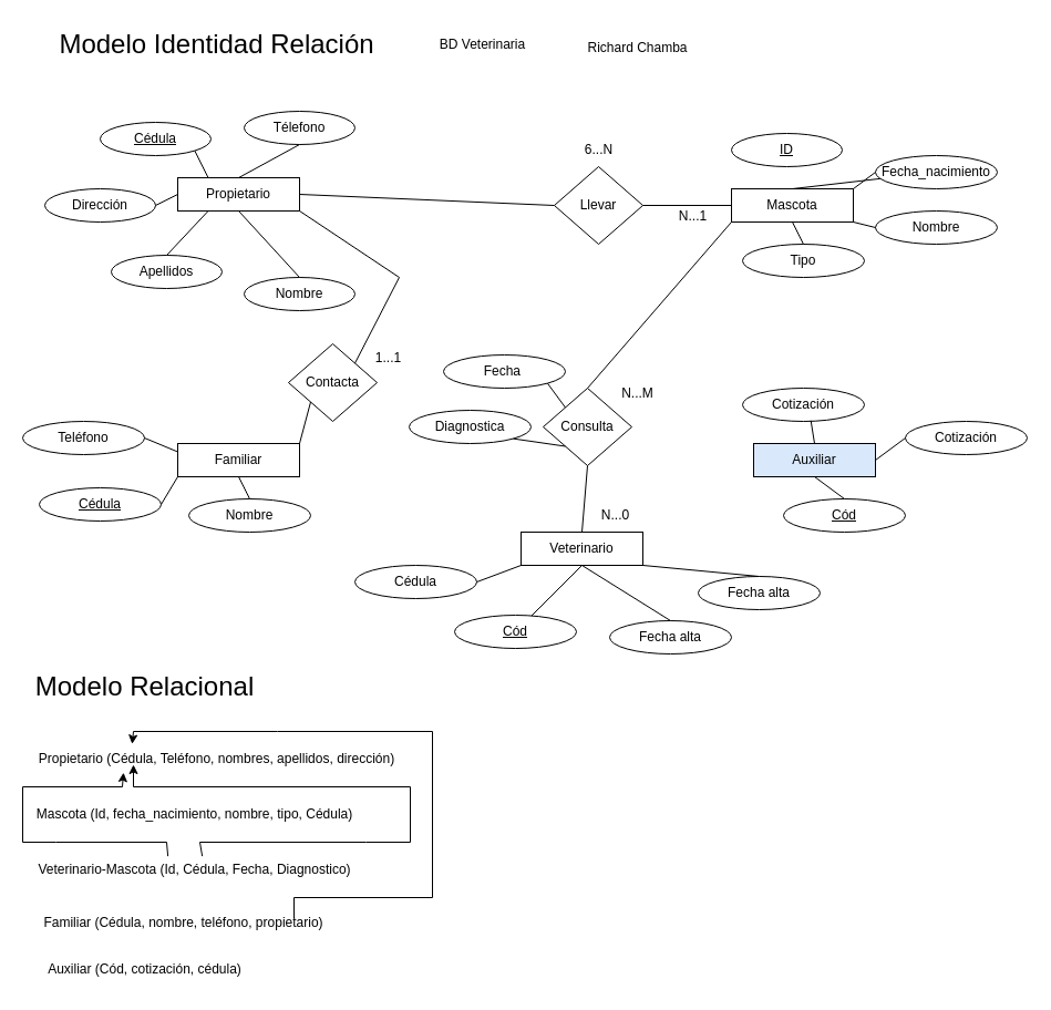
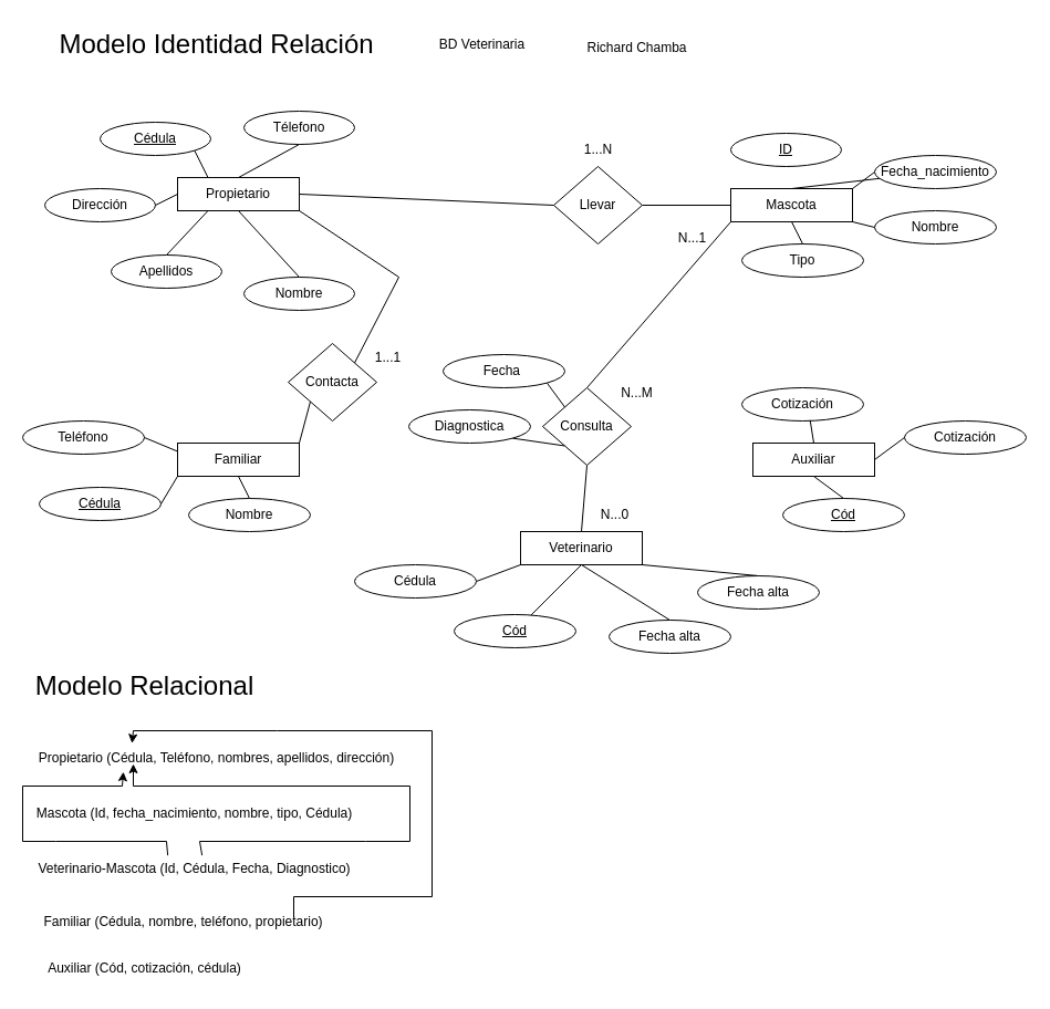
  <mxCell id="0" />
  <mxCell id="1" parent="0" />
  <mxCell id="2" value="Propietario" style="rounded=0;whiteSpace=wrap;html=1;" vertex="1" parent="1"><mxGeometry x="160" y="160" width="110" height="30" as="geometry" /></mxCell>
  <mxCell id="3" value="Mascota" style="rounded=0;whiteSpace=wrap;html=1;" vertex="1" parent="1"><mxGeometry x="660" y="170" width="110" height="30" as="geometry" /></mxCell>
- <mxCell id="4" value="Auxiliar" style="rounded=0;whiteSpace=wrap;html=1;fillColor=#dae8fc;" vertex="1" parent="1"><mxGeometry x="680" y="400" width="110" height="30" as="geometry" /></mxCell>
+ <mxCell id="4" value="Auxiliar" style="rounded=0;whiteSpace=wrap;html=1;" vertex="1" parent="1"><mxGeometry x="680" y="400" width="110" height="30" as="geometry" /></mxCell>
  <mxCell id="5" value="Veterinario" style="rounded=0;whiteSpace=wrap;html=1;" vertex="1" parent="1"><mxGeometry x="470" y="480" width="110" height="30" as="geometry" /></mxCell>
  <mxCell id="6" value="Familiar" style="rounded=0;whiteSpace=wrap;html=1;" vertex="1" parent="1"><mxGeometry x="160" y="400" width="110" height="30" as="geometry" /></mxCell>
  <mxCell id="7" value="&lt;u&gt;Cédula&lt;/u&gt;" style="ellipse;whiteSpace=wrap;html=1;" vertex="1" parent="1"><mxGeometry x="90" y="110" width="100" height="30" as="geometry" /></mxCell>
  <mxCell id="8" value="Télefono" style="ellipse;whiteSpace=wrap;html=1;" vertex="1" parent="1"><mxGeometry x="220" y="100" width="100" height="30" as="geometry" /></mxCell>
  <mxCell id="9" value="Dirección" style="ellipse;whiteSpace=wrap;html=1;" vertex="1" parent="1"><mxGeometry x="40" y="170" width="100" height="30" as="geometry" /></mxCell>
  <mxCell id="10" value="Apellidos" style="ellipse;whiteSpace=wrap;html=1;" vertex="1" parent="1"><mxGeometry x="100" y="230" width="100" height="30" as="geometry" /></mxCell>
  <mxCell id="11" value="Nombre" style="ellipse;whiteSpace=wrap;html=1;" vertex="1" parent="1"><mxGeometry x="220" y="250" width="100" height="30" as="geometry" /></mxCell>
  <mxCell id="12" value="Llevar" style="rhombus;whiteSpace=wrap;html=1;" vertex="1" parent="1"><mxGeometry x="500" y="150" width="80" height="70" as="geometry" /></mxCell>
  <mxCell id="13" value="Consulta" style="rhombus;whiteSpace=wrap;html=1;" vertex="1" parent="1"><mxGeometry x="490" y="350" width="80" height="70" as="geometry" /></mxCell>
  <mxCell id="14" value="&lt;u&gt;ID&lt;/u&gt;" style="ellipse;whiteSpace=wrap;html=1;" vertex="1" parent="1"><mxGeometry x="660" y="120" width="100" height="30" as="geometry" /></mxCell>
  <mxCell id="15" value="Fecha_nacimiento" style="ellipse;whiteSpace=wrap;html=1;" vertex="1" parent="1"><mxGeometry x="790" y="140" width="110" height="30" as="geometry" /></mxCell>
  <mxCell id="16" value="Nombre" style="ellipse;whiteSpace=wrap;html=1;" vertex="1" parent="1"><mxGeometry x="790" y="190" width="110" height="30" as="geometry" /></mxCell>
  <mxCell id="17" value="Tipo" style="ellipse;whiteSpace=wrap;html=1;" vertex="1" parent="1"><mxGeometry x="670" y="220" width="110" height="30" as="geometry" /></mxCell>
  <mxCell id="18" value="Cotización" style="ellipse;whiteSpace=wrap;html=1;" vertex="1" parent="1"><mxGeometry x="670" y="350" width="110" height="30" as="geometry" /></mxCell>
  <mxCell id="19" value="&lt;u&gt;Cód&lt;/u&gt;" style="ellipse;whiteSpace=wrap;html=1;" vertex="1" parent="1"><mxGeometry x="707" y="450" width="110" height="30" as="geometry" /></mxCell>
  <mxCell id="20" value="Cotización" style="ellipse;whiteSpace=wrap;html=1;" vertex="1" parent="1"><mxGeometry x="817" y="380" width="110" height="30" as="geometry" /></mxCell>
  <mxCell id="21" value="Cédula" style="ellipse;whiteSpace=wrap;html=1;" vertex="1" parent="1"><mxGeometry x="320" y="510" width="110" height="30" as="geometry" /></mxCell>
  <mxCell id="22" value="&lt;u&gt;Cód&lt;/u&gt;" style="ellipse;whiteSpace=wrap;html=1;" vertex="1" parent="1"><mxGeometry x="410" y="555" width="110" height="30" as="geometry" /></mxCell>
  <mxCell id="23" value="Fecha alta" style="ellipse;whiteSpace=wrap;html=1;" vertex="1" parent="1"><mxGeometry x="550" y="560" width="110" height="30" as="geometry" /></mxCell>
  <mxCell id="24" value="Fecha alta" style="ellipse;whiteSpace=wrap;html=1;" vertex="1" parent="1"><mxGeometry x="630" y="520" width="110" height="30" as="geometry" /></mxCell>
  <mxCell id="25" value="&lt;u&gt;Cédula&lt;/u&gt;" style="ellipse;whiteSpace=wrap;html=1;" vertex="1" parent="1"><mxGeometry x="35" y="440" width="110" height="30" as="geometry" /></mxCell>
  <mxCell id="26" value="Nombre" style="ellipse;whiteSpace=wrap;html=1;" vertex="1" parent="1"><mxGeometry x="170" y="450" width="110" height="30" as="geometry" /></mxCell>
  <mxCell id="27" value="Teléfono" style="ellipse;whiteSpace=wrap;html=1;" vertex="1" parent="1"><mxGeometry x="20" y="380" width="110" height="30" as="geometry" /></mxCell>
  <mxCell id="28" value="Contacta" style="rhombus;whiteSpace=wrap;html=1;" vertex="1" parent="1"><mxGeometry x="260" y="310" width="80" height="70" as="geometry" /></mxCell>
  <mxCell id="29" value="" style="endArrow=none;html=1;rounded=0;entryX=1;entryY=0.5;entryDx=0;entryDy=0;exitX=0;exitY=0.25;exitDx=0;exitDy=0;" edge="1" parent="1" source="6" target="27"><mxGeometry width="50" height="50" relative="1" as="geometry"><mxPoint x="410" y="390" as="sourcePoint" /><mxPoint x="460" y="340" as="targetPoint" /></mxGeometry></mxCell>
  <mxCell id="30" value="" style="endArrow=none;html=1;rounded=0;entryX=1;entryY=0.5;entryDx=0;entryDy=0;exitX=0;exitY=1;exitDx=0;exitDy=0;" edge="1" parent="1" source="6" target="25"><mxGeometry width="50" height="50" relative="1" as="geometry"><mxPoint x="210" y="423" as="sourcePoint" /><mxPoint x="180" y="410" as="targetPoint" /></mxGeometry></mxCell>
  <mxCell id="31" value="" style="endArrow=none;html=1;rounded=0;entryX=0.5;entryY=0;entryDx=0;entryDy=0;exitX=0.5;exitY=1;exitDx=0;exitDy=0;" edge="1" parent="1" source="6" target="26"><mxGeometry width="50" height="50" relative="1" as="geometry"><mxPoint x="245" y="440" as="sourcePoint" /><mxPoint x="230" y="465" as="targetPoint" /></mxGeometry></mxCell>
  <mxCell id="32" value="" style="endArrow=none;html=1;rounded=0;exitX=0.5;exitY=1;exitDx=0;exitDy=0;entryX=0.5;entryY=0;entryDx=0;entryDy=0;" edge="1" parent="1" source="13" target="5"><mxGeometry width="50" height="50" relative="1" as="geometry"><mxPoint x="435" y="430" as="sourcePoint" /><mxPoint x="490" y="460" as="targetPoint" /></mxGeometry></mxCell>
  <mxCell id="33" value="" style="endArrow=none;html=1;rounded=0;exitX=1;exitY=0.5;exitDx=0;exitDy=0;entryX=0;entryY=1;entryDx=0;entryDy=0;" edge="1" parent="1" source="21" target="5"><mxGeometry width="50" height="50" relative="1" as="geometry"><mxPoint x="505" y="470" as="sourcePoint" /><mxPoint x="500" y="530" as="targetPoint" /></mxGeometry></mxCell>
  <mxCell id="34" value="" style="endArrow=none;html=1;rounded=0;entryX=0.5;entryY=1;entryDx=0;entryDy=0;" edge="1" parent="1" source="22" target="5"><mxGeometry width="50" height="50" relative="1" as="geometry"><mxPoint x="475" y="560" as="sourcePoint" /><mxPoint x="540" y="540" as="targetPoint" /></mxGeometry></mxCell>
  <mxCell id="35" value="" style="endArrow=none;html=1;rounded=0;exitX=0.5;exitY=0;exitDx=0;exitDy=0;entryX=0.5;entryY=1;entryDx=0;entryDy=0;" edge="1" parent="1" source="23" target="5"><mxGeometry width="50" height="50" relative="1" as="geometry"><mxPoint x="550" y="555" as="sourcePoint" /><mxPoint x="590" y="530" as="targetPoint" /></mxGeometry></mxCell>
  <mxCell id="36" value="" style="endArrow=none;html=1;rounded=0;exitX=0.5;exitY=0;exitDx=0;exitDy=0;entryX=1;entryY=1;entryDx=0;entryDy=0;" edge="1" parent="1" source="24" target="5"><mxGeometry width="50" height="50" relative="1" as="geometry"><mxPoint x="650" y="580" as="sourcePoint" /><mxPoint x="570" y="530" as="targetPoint" /></mxGeometry></mxCell>
  <mxCell id="37" value="" style="endArrow=none;html=1;rounded=0;exitX=0.5;exitY=0;exitDx=0;exitDy=0;entryX=0.5;entryY=1;entryDx=0;entryDy=0;" edge="1" parent="1" source="19" target="4"><mxGeometry width="50" height="50" relative="1" as="geometry"><mxPoint x="845" y="450" as="sourcePoint" /><mxPoint x="740" y="440" as="targetPoint" /></mxGeometry></mxCell>
  <mxCell id="38" value="" style="endArrow=none;html=1;rounded=0;exitX=0.5;exitY=0;exitDx=0;exitDy=0;entryX=0.561;entryY=0.978;entryDx=0;entryDy=0;entryPerimeter=0;" edge="1" parent="1" source="4" target="18"><mxGeometry width="50" height="50" relative="1" as="geometry"><mxPoint x="775" y="460" as="sourcePoint" /><mxPoint x="770" y="440" as="targetPoint" /></mxGeometry></mxCell>
  <mxCell id="39" value="" style="endArrow=none;html=1;rounded=0;exitX=1;exitY=0.5;exitDx=0;exitDy=0;entryX=0;entryY=0.5;entryDx=0;entryDy=0;" edge="1" parent="1" source="4" target="20"><mxGeometry width="50" height="50" relative="1" as="geometry"><mxPoint x="800" y="431" as="sourcePoint" /><mxPoint x="807" y="410" as="targetPoint" /></mxGeometry></mxCell>
  <mxCell id="40" value="" style="endArrow=none;html=1;rounded=0;entryX=1;entryY=0.5;entryDx=0;entryDy=0;exitX=0;exitY=0.5;exitDx=0;exitDy=0;" edge="1" parent="1" source="2" target="9"><mxGeometry width="50" height="50" relative="1" as="geometry"><mxPoint x="470" y="300" as="sourcePoint" /><mxPoint x="520" y="250" as="targetPoint" /></mxGeometry></mxCell>
  <mxCell id="41" value="" style="endArrow=none;html=1;rounded=0;entryX=1;entryY=1;entryDx=0;entryDy=0;exitX=0.25;exitY=0;exitDx=0;exitDy=0;" edge="1" parent="1" source="2" target="7"><mxGeometry width="50" height="50" relative="1" as="geometry"><mxPoint x="470" y="300" as="sourcePoint" /><mxPoint x="520" y="250" as="targetPoint" /></mxGeometry></mxCell>
  <mxCell id="42" value="" style="endArrow=none;html=1;rounded=0;entryX=0.5;entryY=1;entryDx=0;entryDy=0;exitX=0.5;exitY=0;exitDx=0;exitDy=0;" edge="1" parent="1" source="2" target="8"><mxGeometry width="50" height="50" relative="1" as="geometry"><mxPoint x="303" y="184" as="sourcePoint" /><mxPoint x="280" y="150" as="targetPoint" /></mxGeometry></mxCell>
  <mxCell id="43" value="" style="endArrow=none;html=1;rounded=0;entryX=0.25;entryY=1;entryDx=0;entryDy=0;exitX=0.5;exitY=0;exitDx=0;exitDy=0;" edge="1" parent="1" source="10" target="2"><mxGeometry width="50" height="50" relative="1" as="geometry"><mxPoint x="470" y="300" as="sourcePoint" /><mxPoint x="520" y="250" as="targetPoint" /></mxGeometry></mxCell>
  <mxCell id="44" value="" style="endArrow=none;html=1;rounded=0;entryX=0.5;entryY=1;entryDx=0;entryDy=0;exitX=0.5;exitY=0;exitDx=0;exitDy=0;" edge="1" parent="1" source="11" target="2"><mxGeometry width="50" height="50" relative="1" as="geometry"><mxPoint x="470" y="300" as="sourcePoint" /><mxPoint x="520" y="250" as="targetPoint" /></mxGeometry></mxCell>
  <mxCell id="45" value="" style="endArrow=none;html=1;rounded=0;entryX=1;entryY=0.5;entryDx=0;entryDy=0;exitX=0;exitY=0.5;exitDx=0;exitDy=0;" edge="1" parent="1" source="12" target="2"><mxGeometry width="50" height="50" relative="1" as="geometry"><mxPoint x="407" y="185" as="sourcePoint" /><mxPoint x="520" y="250" as="targetPoint" /></mxGeometry></mxCell>
  <mxCell id="46" value="" style="endArrow=none;html=1;rounded=0;entryX=1;entryY=0.5;entryDx=0;entryDy=0;exitX=0;exitY=0.5;exitDx=0;exitDy=0;" edge="1" parent="1" source="3" target="12"><mxGeometry width="50" height="50" relative="1" as="geometry"><mxPoint x="560" y="300" as="sourcePoint" /><mxPoint x="610" y="250" as="targetPoint" /></mxGeometry></mxCell>
  <mxCell id="47" value="" style="endArrow=none;html=1;rounded=0;exitX=0.5;exitY=0;exitDx=0;exitDy=0;" edge="1" parent="1" source="3" target="15"><mxGeometry width="50" height="50" relative="1" as="geometry"><mxPoint x="560" y="300" as="sourcePoint" /><mxPoint x="610" y="250" as="targetPoint" /></mxGeometry></mxCell>
  <mxCell id="48" value="" style="endArrow=none;html=1;rounded=0;entryX=0;entryY=0.5;entryDx=0;entryDy=0;" edge="1" parent="1" target="15"><mxGeometry width="50" height="50" relative="1" as="geometry"><mxPoint x="770" y="170" as="sourcePoint" /><mxPoint x="610" y="250" as="targetPoint" /></mxGeometry></mxCell>
  <mxCell id="49" value="" style="endArrow=none;html=1;rounded=0;entryX=0;entryY=0.5;entryDx=0;entryDy=0;exitX=1;exitY=1;exitDx=0;exitDy=0;" edge="1" parent="1" source="3" target="16"><mxGeometry width="50" height="50" relative="1" as="geometry"><mxPoint x="560" y="300" as="sourcePoint" /><mxPoint x="610" y="250" as="targetPoint" /></mxGeometry></mxCell>
  <mxCell id="50" value="" style="endArrow=none;html=1;rounded=0;entryX=0.5;entryY=0;entryDx=0;entryDy=0;exitX=0.5;exitY=1;exitDx=0;exitDy=0;" edge="1" parent="1" source="3" target="17"><mxGeometry width="50" height="50" relative="1" as="geometry"><mxPoint x="560" y="300" as="sourcePoint" /><mxPoint x="610" y="250" as="targetPoint" /></mxGeometry></mxCell>
  <mxCell id="51" value="" style="endArrow=none;html=1;rounded=0;entryX=0;entryY=1;entryDx=0;entryDy=0;exitX=0.5;exitY=0;exitDx=0;exitDy=0;" edge="1" parent="1" source="13" target="3"><mxGeometry width="50" height="50" relative="1" as="geometry"><mxPoint x="560" y="300" as="sourcePoint" /><mxPoint x="610" y="250" as="targetPoint" /></mxGeometry></mxCell>
  <mxCell id="52" value="Fecha&amp;nbsp;" style="ellipse;whiteSpace=wrap;html=1;" vertex="1" parent="1"><mxGeometry x="400" y="320" width="110" height="30" as="geometry" /></mxCell>
  <mxCell id="53" value="Diagnostica" style="ellipse;whiteSpace=wrap;html=1;" vertex="1" parent="1"><mxGeometry x="369" y="370" width="110" height="30" as="geometry" /></mxCell>
  <mxCell id="54" value="" style="endArrow=none;html=1;rounded=0;entryX=1;entryY=1;entryDx=0;entryDy=0;exitX=0;exitY=0;exitDx=0;exitDy=0;" edge="1" parent="1" source="13" target="52"><mxGeometry width="50" height="50" relative="1" as="geometry"><mxPoint x="510" y="490" as="sourcePoint" /><mxPoint x="560" y="440" as="targetPoint" /></mxGeometry></mxCell>
  <mxCell id="55" value="" style="endArrow=none;html=1;rounded=0;entryX=0;entryY=1;entryDx=0;entryDy=0;exitX=1;exitY=1;exitDx=0;exitDy=0;" edge="1" parent="1" source="53" target="13"><mxGeometry width="50" height="50" relative="1" as="geometry"><mxPoint x="510" y="490" as="sourcePoint" /><mxPoint x="560" y="440" as="targetPoint" /></mxGeometry></mxCell>
  <mxCell id="56" value="" style="endArrow=none;html=1;rounded=0;entryX=0;entryY=1;entryDx=0;entryDy=0;exitX=1;exitY=0;exitDx=0;exitDy=0;" edge="1" parent="1" source="6" target="28"><mxGeometry width="50" height="50" relative="1" as="geometry"><mxPoint x="510" y="410" as="sourcePoint" /><mxPoint x="560" y="360" as="targetPoint" /></mxGeometry></mxCell>
  <mxCell id="57" value="" style="endArrow=none;html=1;rounded=0;entryX=1;entryY=0;entryDx=0;entryDy=0;exitX=1;exitY=1;exitDx=0;exitDy=0;" edge="1" parent="1" source="2" target="28"><mxGeometry width="50" height="50" relative="1" as="geometry"><mxPoint x="390" y="230" as="sourcePoint" /><mxPoint x="560" y="360" as="targetPoint" /><Array as="points"><mxPoint x="360" y="250" /></Array></mxGeometry></mxCell>
  <mxCell id="58" value="N...M" style="text;html=1;align=center;verticalAlign=middle;resizable=0;points=[];autosize=1;strokeColor=none;fillColor=none;" vertex="1" parent="1"><mxGeometry x="550" y="340" width="50" height="30" as="geometry" /></mxCell>
  <mxCell id="59" value="N...0" style="text;html=1;align=center;verticalAlign=middle;resizable=0;points=[];autosize=1;strokeColor=none;fillColor=none;" vertex="1" parent="1"><mxGeometry x="530" y="450" width="50" height="30" as="geometry" /></mxCell>
- <mxCell id="60" value="N...1" style="text;html=1;align=center;verticalAlign=middle;resizable=0;points=[];autosize=1;strokeColor=none;fillColor=none;" vertex="1" parent="1"><mxGeometry x="600" y="180" width="50" height="30" as="geometry" /></mxCell>
- <mxCell id="61" value="6...N" style="text;html=1;align=center;verticalAlign=middle;resizable=0;points=[];autosize=1;strokeColor=none;fillColor=none;" vertex="1" parent="1"><mxGeometry x="515" y="120" width="50" height="30" as="geometry" /></mxCell>
+ <mxCell id="60" value="N...1" style="text;html=1;align=center;verticalAlign=middle;resizable=0;points=[];autosize=1;strokeColor=none;fillColor=none;" vertex="1" parent="1"><mxGeometry x="600" y="200" width="50" height="30" as="geometry" /></mxCell>
+ <mxCell id="61" value="1...N" style="text;html=1;align=center;verticalAlign=middle;resizable=0;points=[];autosize=1;strokeColor=none;fillColor=none;" vertex="1" parent="1"><mxGeometry x="515" y="120" width="50" height="30" as="geometry" /></mxCell>
  <mxCell id="62" value="1...1" style="text;html=1;align=center;verticalAlign=middle;resizable=0;points=[];autosize=1;strokeColor=none;fillColor=none;" vertex="1" parent="1"><mxGeometry x="325" y="308" width="50" height="30" as="geometry" /></mxCell>
  <mxCell id="63" value="&lt;font style=&quot;font-size: 24px;&quot;&gt;Modelo Identidad Relación&lt;/font&gt;" style="text;html=1;align=center;verticalAlign=middle;resizable=0;points=[];autosize=1;strokeColor=none;fillColor=none;" vertex="1" parent="1"><mxGeometry x="40" y="20" width="310" height="40" as="geometry" /></mxCell>
  <mxCell id="64" value="BD Veterinaria" style="text;html=1;align=center;verticalAlign=middle;resizable=0;points=[];autosize=1;strokeColor=none;fillColor=none;" vertex="1" parent="1"><mxGeometry x="385" y="25" width="100" height="30" as="geometry" /></mxCell>
  <mxCell id="65" value="Richard Chamba" style="text;html=1;align=center;verticalAlign=middle;resizable=0;points=[];autosize=1;strokeColor=none;fillColor=none;" vertex="1" parent="1"><mxGeometry x="520" y="28" width="110" height="30" as="geometry" /></mxCell>
  <mxCell id="66" value="&lt;font style=&quot;font-size: 24px;&quot;&gt;Modelo Relacional&lt;/font&gt;" style="text;html=1;align=center;verticalAlign=middle;resizable=0;points=[];autosize=1;strokeColor=none;fillColor=none;" vertex="1" parent="1"><mxGeometry x="20" y="600" width="220" height="40" as="geometry" /></mxCell>
  <mxCell id="67" value="Propietario (Cédula, Teléfono, nombres, apellidos, dirección)" style="text;html=1;align=center;verticalAlign=middle;resizable=0;points=[];autosize=1;strokeColor=none;fillColor=none;" vertex="1" parent="1"><mxGeometry x="25" y="670" width="340" height="30" as="geometry" /></mxCell>
  <mxCell id="68" value="Mascota (Id, fecha_nacimiento, nombre, tipo, Cédula)" style="text;html=1;align=center;verticalAlign=middle;resizable=0;points=[];autosize=1;strokeColor=none;fillColor=none;" vertex="1" parent="1"><mxGeometry x="20" y="720" width="310" height="30" as="geometry" /></mxCell>
  <mxCell id="69" value="Veterinario-Mascota (Id, Cédula, Fecha, Diagnostico)" style="text;html=1;align=center;verticalAlign=middle;resizable=0;points=[];autosize=1;strokeColor=none;fillColor=none;" vertex="1" parent="1"><mxGeometry x="20" y="770" width="310" height="30" as="geometry" /></mxCell>
  <mxCell id="70" value="Auxiliar (Cód, cotización, cédula)" style="text;html=1;align=center;verticalAlign=middle;resizable=0;points=[];autosize=1;strokeColor=none;fillColor=none;" vertex="1" parent="1"><mxGeometry x="30" y="860" width="200" height="30" as="geometry" /></mxCell>
  <mxCell id="71" value="" style="endArrow=classic;html=1;rounded=0;exitX=0.523;exitY=0.087;exitDx=0;exitDy=0;exitPerimeter=0;" edge="1" parent="1" source="69"><mxGeometry width="50" height="50" relative="1" as="geometry"><mxPoint x="160" y="760" as="sourcePoint" /><mxPoint x="120" y="690" as="targetPoint" /><Array as="points"><mxPoint x="180" y="760" /><mxPoint x="330" y="760" /><mxPoint x="370" y="760" /><mxPoint x="370" y="710" /><mxPoint x="120" y="710" /></Array></mxGeometry></mxCell>
  <mxCell id="72" value="" style="endArrow=classic;html=1;rounded=0;entryX=0.253;entryY=0.905;entryDx=0;entryDy=0;entryPerimeter=0;exitX=0.423;exitY=0.088;exitDx=0;exitDy=0;exitPerimeter=0;" edge="1" parent="1" source="69" target="67"><mxGeometry width="50" height="50" relative="1" as="geometry"><mxPoint x="20" y="760" as="sourcePoint" /><mxPoint x="460" y="590" as="targetPoint" /><Array as="points"><mxPoint x="150" y="760" /><mxPoint x="50" y="760" /><mxPoint x="20" y="760" /><mxPoint x="20" y="710" /><mxPoint x="110" y="710" /></Array></mxGeometry></mxCell>
  <mxCell id="73" value="Familiar (Cédula, nombre, teléfono, propietario)" style="text;html=1;align=center;verticalAlign=middle;resizable=0;points=[];autosize=1;strokeColor=none;fillColor=none;" vertex="1" parent="1"><mxGeometry x="25" y="818" width="280" height="30" as="geometry" /></mxCell>
  <mxCell id="74" value="" style="endArrow=classic;html=1;rounded=0;entryX=0.276;entryY=0.045;entryDx=0;entryDy=0;entryPerimeter=0;" edge="1" parent="1" target="67"><mxGeometry width="50" height="50" relative="1" as="geometry"><mxPoint x="265" y="828.825" as="sourcePoint" /><mxPoint x="400" y="837.17" as="targetPoint" /><Array as="points"><mxPoint x="265" y="810" /><mxPoint x="390" y="810" /><mxPoint x="390" y="660" /><mxPoint x="250" y="660" /><mxPoint x="120" y="660" /></Array></mxGeometry></mxCell>
